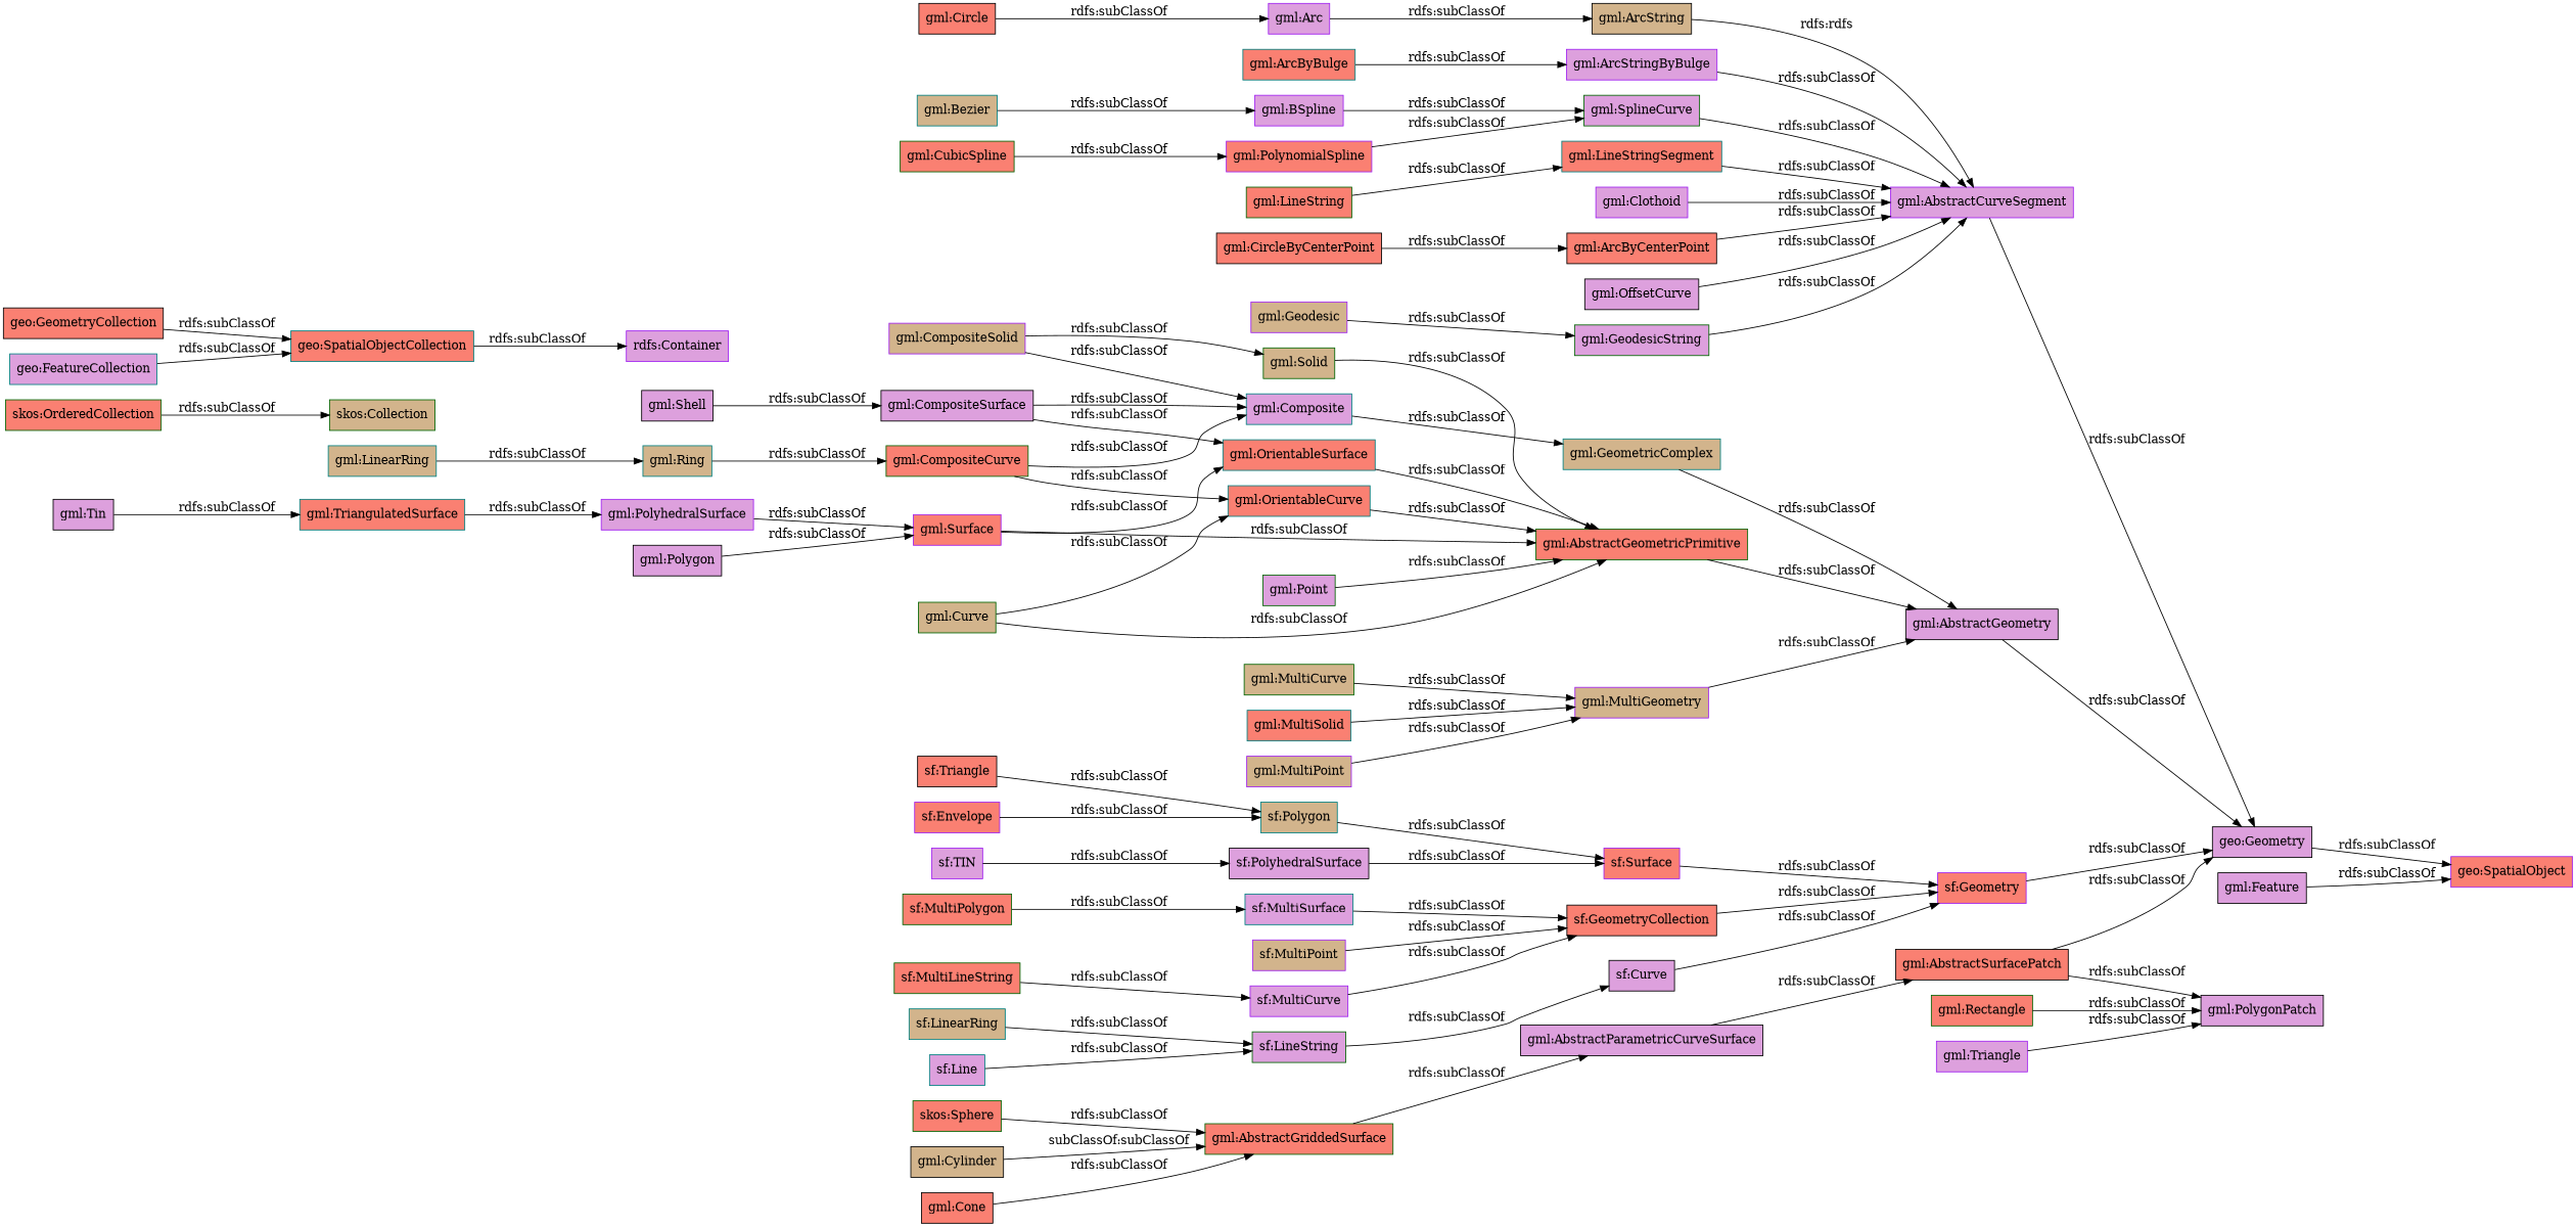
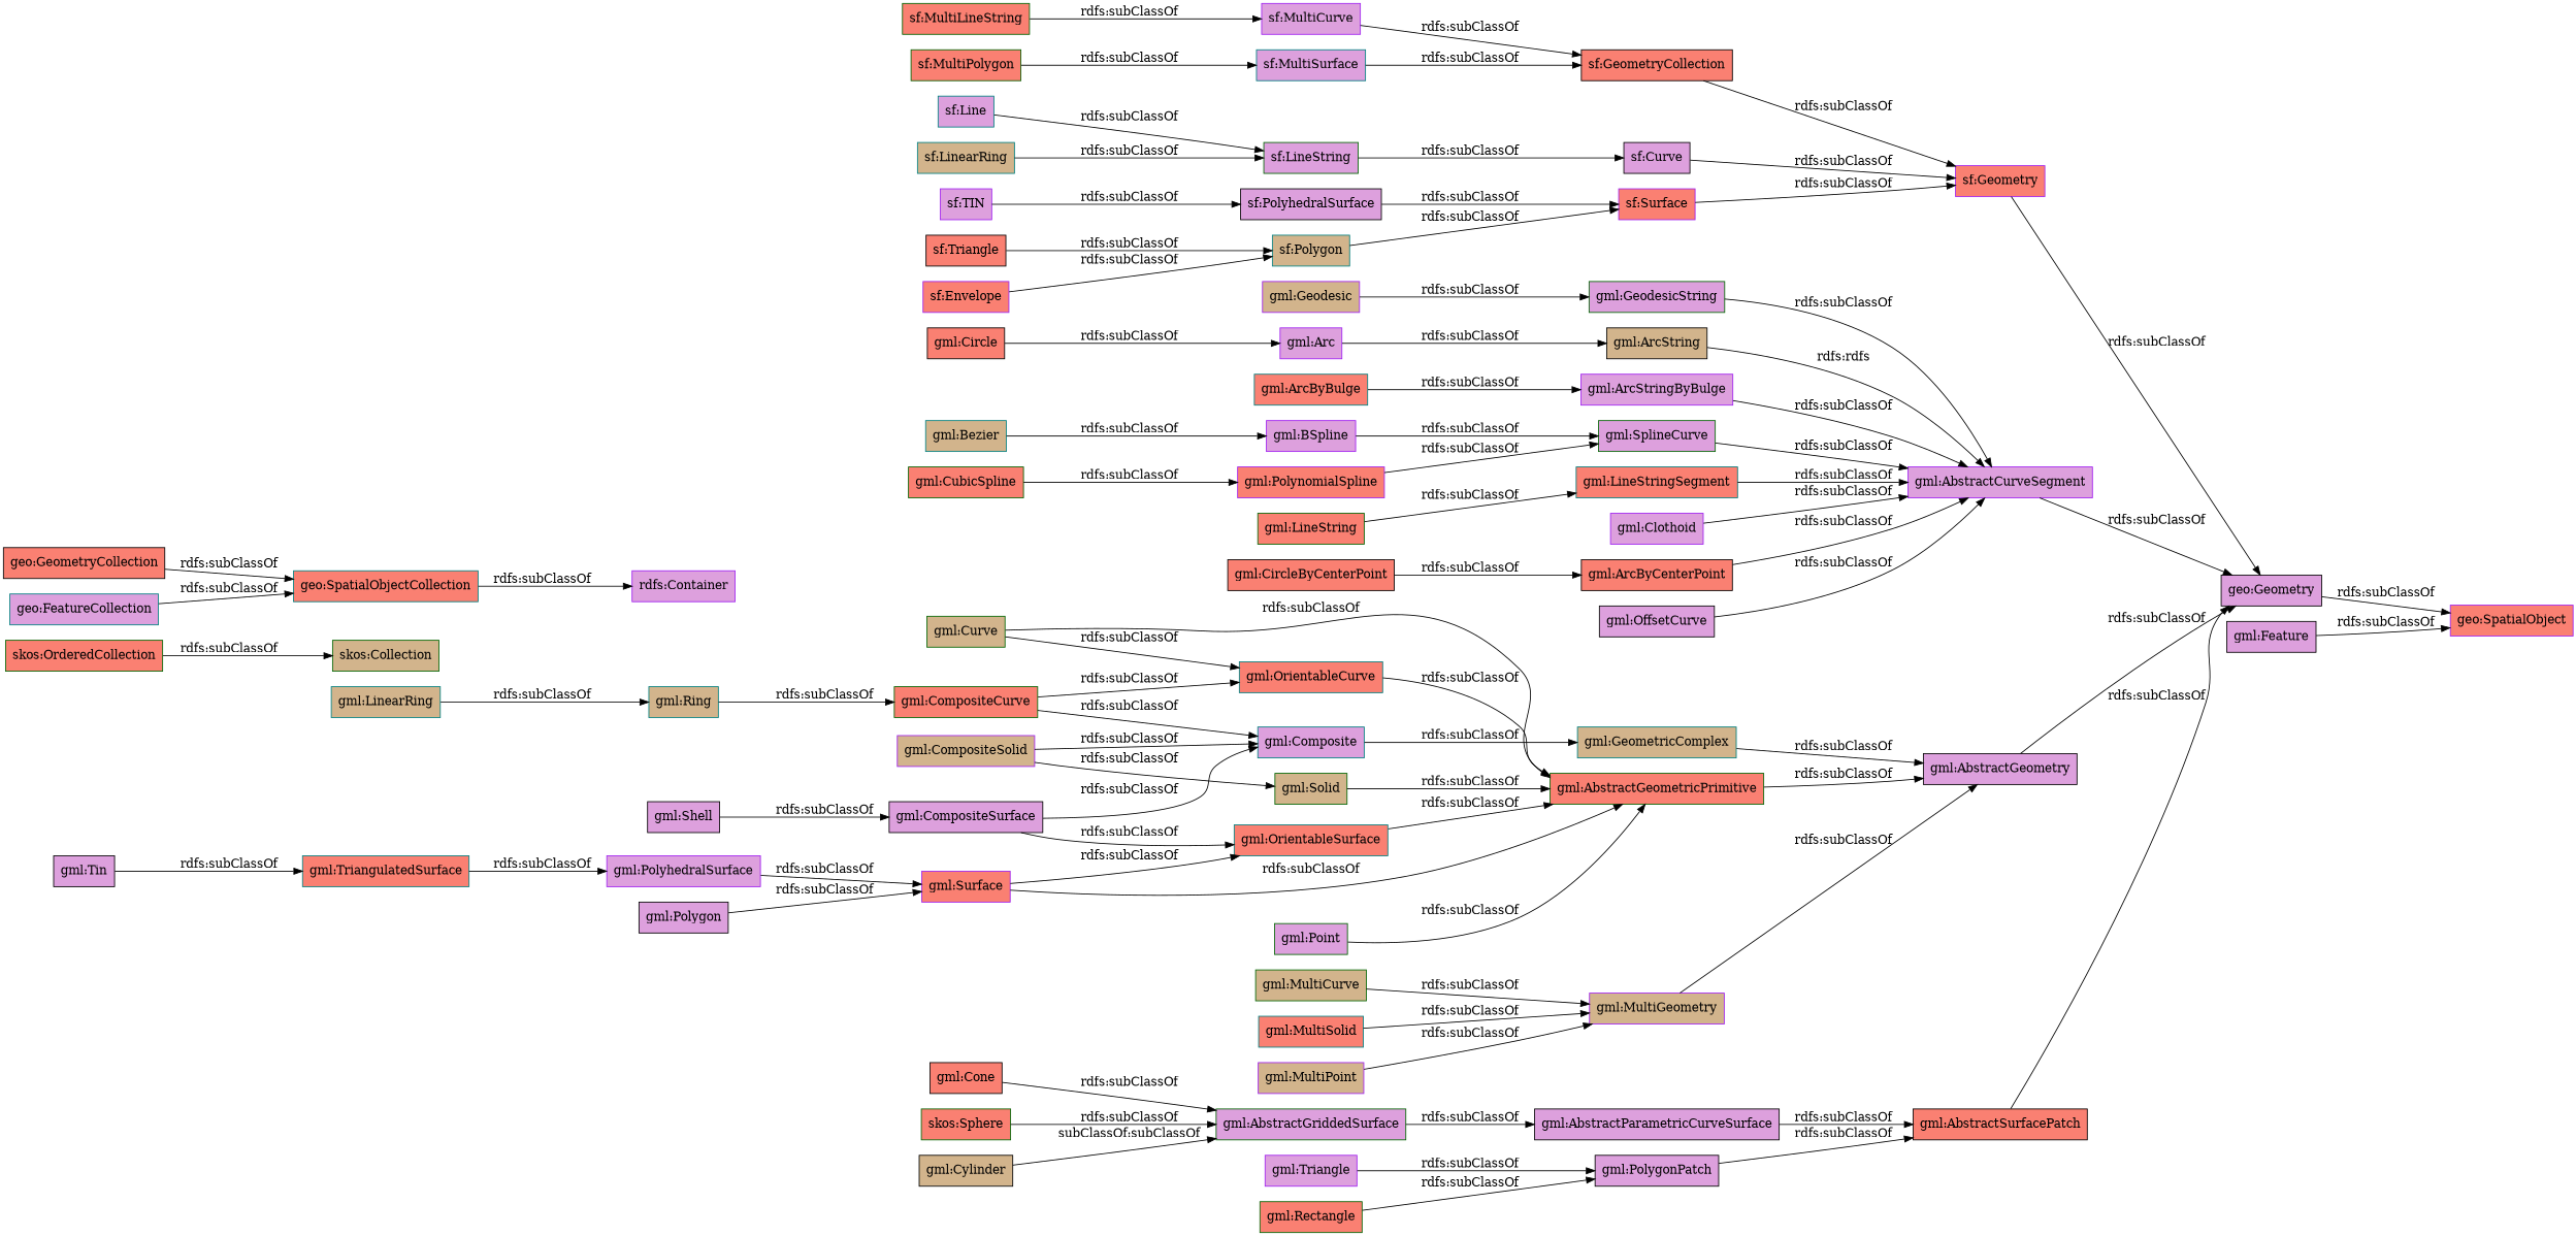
  digraph {
    rankdir=LR
    node [color=black fillcolor=plum shape=rectangle style=filled]
    "geo:SpatialObject" [color=purple fillcolor=salmon]
    "geo:Geometry"
    n3 [label="gml:Feature"]
    "sf:Geometry" [color=purple fillcolor=salmon]
    "sf:MultiCurve" [color=purple]
    "sf:GeometryCollection" [fillcolor=salmon]
    "sf:Line" [color=teal]
    "sf:LineString" [color=darkgreen]
    "sf:Curve"
    "sf:Surface" [color=purple fillcolor=salmon]
    "sf:PolyhedralSurface"
    "sf:Triangle" [fillcolor=salmon]
    "sf:Polygon" [color=teal fillcolor=tan]
    "sf:TIN" [color=purple]
    "sf:MultiPolygon" [color=darkgreen fillcolor=salmon]
    "sf:MultiSurface" [color=teal]
    "sf:Envelope" [color=purple fillcolor=salmon]
    "sf:MultiLineString" [color=darkgreen fillcolor=salmon]
    "sf:LinearRing" [color=teal fillcolor=tan]
-   "sf:MultiPoint" [color=purple fillcolor=tan]
    "gml:PolyhedralSurface" [color=purple]
    "gml:Surface" [color=purple fillcolor=salmon]
    "gml:AbstractGeometricPrimitive" [color=darkgreen fillcolor=salmon]
    "gml:OrientableSurface" [color=teal fillcolor=salmon]
    "gml:GeodesicString" [color=darkgreen]
    "gml:AbstractCurveSegment" [color=purple]
    "gml:AbstractGeometry"
    "gml:CompositeCurve" [color=darkgreen fillcolor=salmon]
    "gml:OrientableCurve" [color=teal fillcolor=salmon]
    "gml:Composite" [color=teal]
    "gml:GeometricComplex" [color=teal fillcolor=tan]
    "gml:MultiCurve" [color=darkgreen fillcolor=tan]
    "gml:MultiGeometry" [color=purple fillcolor=tan]
    "gml:ArcString" [fillcolor=tan]
    "gml:CompositeSolid" [color=purple fillcolor=tan]
    "gml:Solid" [color=darkgreen fillcolor=tan]
    "gml:LinearRing" [color=teal fillcolor=tan]
    "gml:Ring" [color=teal fillcolor=tan]
    "gml:ArcStringByBulge" [color=purple]
    "gml:BSpline" [color=purple]
    "gml:SplineCurve" [color=darkgreen]
    "gml:Cone" [fillcolor=salmon]
-   "gml:AbstractGriddedSurface" [color=darkgreen fillcolor=salmon]
+   "gml:AbstractGriddedSurface" [color=darkgreen]
    "gml:AbstractParametricCurveSurface"
    "gml:Curve" [color=darkgreen fillcolor=tan]
    "gml:Arc" [color=purple]
    "gml:PolynomialSpline" [color=purple fillcolor=salmon]
    "gml:MultiSolid" [color=teal fillcolor=salmon]
    "gml:LineStringSegment" [color=teal fillcolor=salmon]
    "gml:Clothoid" [color=purple]
    "gml:ArcByBulge" [color=teal fillcolor=salmon]
    "gml:Triangle" [color=purple]
    "gml:PolygonPatch"
    "gml:AbstractSurfacePatch" [fillcolor=salmon]
    "gml:LineString" [color=darkgreen fillcolor=salmon]
    "gml:CircleByCenterPoint" [fillcolor=salmon]
    "gml:ArcByCenterPoint" [fillcolor=salmon]
    "gml:MultiPoint" [color=purple fillcolor=tan]
    "gml:OffsetCurve"
    "gml:Shell"
    "gml:CompositeSurface"
    "gml:TriangulatedSurface" [color=teal fillcolor=salmon]
    "gml:Tin"
    "gml:Bezier" [color=teal fillcolor=tan]
    "gml:Rectangle" [color=darkgreen fillcolor=salmon]
    "gml:Circle" [fillcolor=salmon]
    n67 [color=darkgreen fillcolor=salmon label="skos:Sphere"]
    "gml:Cylinder" [fillcolor=tan]
    "gml:Polygon"
    "gml:CubicSpline" [color=darkgreen fillcolor=salmon]
    "gml:Geodesic" [color=purple fillcolor=tan]
    "gml:Point" [color=darkgreen]
    "skos:OrderedCollection" [color=darkgreen fillcolor=salmon]
    "skos:Collection" [color=darkgreen fillcolor=tan]
    "geo:SpatialObjectCollection" [color=teal fillcolor=salmon]
    "rdfs:Container" [color=purple]
    "geo:GeometryCollection" [fillcolor=salmon]
    "geo:FeatureCollection" [color=teal]
    "geo:Geometry" -> "geo:SpatialObject" [label="rdfs:subClassOf"]
    n3 -> "geo:SpatialObject" [label="rdfs:subClassOf"]
    "sf:Geometry" -> "geo:Geometry" [label="rdfs:subClassOf"]
    "sf:MultiCurve" -> "sf:GeometryCollection" [label="rdfs:subClassOf"]
    "sf:GeometryCollection" -> "sf:Geometry" [label="rdfs:subClassOf"]
    "sf:Line" -> "sf:LineString" [label="rdfs:subClassOf"]
    "sf:LineString" -> "sf:Curve" [label="rdfs:subClassOf"]
    "sf:Curve" -> "sf:Geometry" [label="rdfs:subClassOf"]
    "sf:Surface" -> "sf:Geometry" [label="rdfs:subClassOf"]
    "sf:PolyhedralSurface" -> "sf:Surface" [label="rdfs:subClassOf"]
    "sf:Triangle" -> "sf:Polygon" [label="rdfs:subClassOf"]
    "sf:Polygon" -> "sf:Surface" [label="rdfs:subClassOf"]
    "sf:TIN" -> "sf:PolyhedralSurface" [label="rdfs:subClassOf"]
    "sf:MultiPolygon" -> "sf:MultiSurface" [label="rdfs:subClassOf"]
    "sf:MultiSurface" -> "sf:GeometryCollection" [label="rdfs:subClassOf"]
    "sf:Envelope" -> "sf:Polygon" [label="rdfs:subClassOf"]
    "sf:MultiLineString" -> "sf:MultiCurve" [label="rdfs:subClassOf"]
    "sf:LinearRing" -> "sf:LineString" [label="rdfs:subClassOf"]
-   "sf:MultiPoint" -> "sf:GeometryCollection" [label="rdfs:subClassOf"]
    "gml:PolyhedralSurface" -> "gml:Surface" [label="rdfs:subClassOf"]
    "gml:Surface" -> "gml:AbstractGeometricPrimitive" [label="rdfs:subClassOf"]
    "gml:Surface" -> "gml:OrientableSurface" [label="rdfs:subClassOf"]
    "gml:AbstractGeometricPrimitive" -> "gml:AbstractGeometry" [label="rdfs:subClassOf"]
    "gml:OrientableSurface" -> "gml:AbstractGeometricPrimitive" [label="rdfs:subClassOf"]
    "gml:GeodesicString" -> "gml:AbstractCurveSegment" [label="rdfs:subClassOf"]
    "gml:AbstractCurveSegment" -> "geo:Geometry" [label="rdfs:subClassOf"]
    "gml:AbstractGeometry" -> "geo:Geometry" [label="rdfs:subClassOf"]
    "gml:CompositeCurve" -> "gml:OrientableCurve" [label="rdfs:subClassOf"]
    "gml:CompositeCurve" -> "gml:Composite" [label="rdfs:subClassOf"]
    "gml:OrientableCurve" -> "gml:AbstractGeometricPrimitive" [label="rdfs:subClassOf"]
    "gml:Composite" -> "gml:GeometricComplex" [label="rdfs:subClassOf"]
    "gml:GeometricComplex" -> "gml:AbstractGeometry" [label="rdfs:subClassOf"]
    "gml:MultiCurve" -> "gml:MultiGeometry" [label="rdfs:subClassOf"]
    "gml:MultiGeometry" -> "gml:AbstractGeometry" [label="rdfs:subClassOf"]
    "gml:ArcString" -> "gml:AbstractCurveSegment" [label="rdfs:rdfs"]
    "gml:CompositeSolid" -> "gml:Composite" [label="rdfs:subClassOf"]
    "gml:CompositeSolid" -> "gml:Solid" [label="rdfs:subClassOf"]
    "gml:Solid" -> "gml:AbstractGeometricPrimitive" [label="rdfs:subClassOf"]
    "gml:LinearRing" -> "gml:Ring" [label="rdfs:subClassOf"]
    "gml:Ring" -> "gml:CompositeCurve" [label="rdfs:subClassOf"]
    "gml:ArcStringByBulge" -> "gml:AbstractCurveSegment" [label="rdfs:subClassOf"]
    "gml:BSpline" -> "gml:SplineCurve" [label="rdfs:subClassOf"]
    "gml:SplineCurve" -> "gml:AbstractCurveSegment" [label="rdfs:subClassOf"]
    "gml:Cone" -> "gml:AbstractGriddedSurface" [label="rdfs:subClassOf"]
    "gml:AbstractGriddedSurface" -> "gml:AbstractParametricCurveSurface" [label="rdfs:subClassOf"]
    "gml:AbstractParametricCurveSurface" -> "gml:AbstractSurfacePatch" [label="rdfs:subClassOf"]
    "gml:Curve" -> "gml:AbstractGeometricPrimitive" [label="rdfs:subClassOf"]
    "gml:Curve" -> "gml:OrientableCurve" [label="rdfs:subClassOf"]
    "gml:Arc" -> "gml:ArcString" [label="rdfs:subClassOf"]
    "gml:PolynomialSpline" -> "gml:SplineCurve" [label="rdfs:subClassOf"]
    "gml:MultiSolid" -> "gml:MultiGeometry" [label="rdfs:subClassOf"]
    "gml:LineStringSegment" -> "gml:AbstractCurveSegment" [label="rdfs:subClassOf"]
    "gml:Clothoid" -> "gml:AbstractCurveSegment" [label="rdfs:subClassOf"]
    "gml:ArcByBulge" -> "gml:ArcStringByBulge" [label="rdfs:subClassOf"]
    "gml:Triangle" -> "gml:PolygonPatch" [label="rdfs:subClassOf"]
-   "gml:AbstractSurfacePatch" -> "gml:PolygonPatch" [label="rdfs:subClassOf"]
+   "gml:PolygonPatch" -> "gml:AbstractSurfacePatch" [label="rdfs:subClassOf"]
    "gml:AbstractSurfacePatch" -> "geo:Geometry" [label="rdfs:subClassOf"]
    "gml:LineString" -> "gml:LineStringSegment" [label="rdfs:subClassOf"]
    "gml:CircleByCenterPoint" -> "gml:ArcByCenterPoint" [label="rdfs:subClassOf"]
    "gml:ArcByCenterPoint" -> "gml:AbstractCurveSegment" [label="rdfs:subClassOf"]
    "gml:MultiPoint" -> "gml:MultiGeometry" [label="rdfs:subClassOf"]
    "gml:OffsetCurve" -> "gml:AbstractCurveSegment" [label="rdfs:subClassOf"]
    "gml:Shell" -> "gml:CompositeSurface" [label="rdfs:subClassOf"]
    "gml:CompositeSurface" -> "gml:OrientableSurface" [label="rdfs:subClassOf"]
    "gml:CompositeSurface" -> "gml:Composite" [label="rdfs:subClassOf"]
    "gml:TriangulatedSurface" -> "gml:PolyhedralSurface" [label="rdfs:subClassOf"]
    "gml:Tin" -> "gml:TriangulatedSurface" [label="rdfs:subClassOf"]
    "gml:Bezier" -> "gml:BSpline" [label="rdfs:subClassOf"]
    "gml:Rectangle" -> "gml:PolygonPatch" [label="rdfs:subClassOf"]
    "gml:Circle" -> "gml:Arc" [label="rdfs:subClassOf"]
    n67 -> "gml:AbstractGriddedSurface" [label="rdfs:subClassOf"]
    "gml:Cylinder" -> "gml:AbstractGriddedSurface" [label="subClassOf:subClassOf"]
    "gml:Polygon" -> "gml:Surface" [label="rdfs:subClassOf"]
    "gml:CubicSpline" -> "gml:PolynomialSpline" [label="rdfs:subClassOf"]
    "gml:Geodesic" -> "gml:GeodesicString" [label="rdfs:subClassOf"]
    "gml:Point" -> "gml:AbstractGeometricPrimitive" [label="rdfs:subClassOf"]
    "skos:OrderedCollection" -> "skos:Collection" [label="rdfs:subClassOf"]
    "geo:SpatialObjectCollection" -> "rdfs:Container" [label="rdfs:subClassOf"]
    "geo:GeometryCollection" -> "geo:SpatialObjectCollection" [label="rdfs:subClassOf"]
    "geo:FeatureCollection" -> "geo:SpatialObjectCollection" [label="rdfs:subClassOf"]
  }
